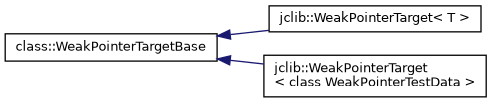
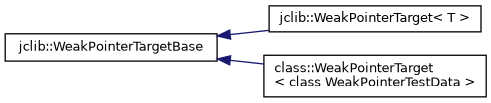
  digraph {
    rankdir=LR
    node [color=black fillcolor=white fontname=Helvetica fontsize=10 shape=record style=filled]
    edge [color=midnightblue dir=back fontname=Helvetica fontsize=10 labelfontname=Helvetica labelfontsize=10 style=solid]
-   n1 [height=0.2 label="class::WeakPointerTargetBase" width=0.4]
+   n1 [height=0.2 label="jclib::WeakPointerTargetBase" width=0.4]
    n2 [height=0.2 label="jclib::WeakPointerTarget\< T \>" width=0.4]
-   n3 [height=0.2 label="jclib::WeakPointerTarget\l\< class WeakPointerTestData \>" width=0.4]
+   n3 [height=0.2 label="class::WeakPointerTarget\l\< class WeakPointerTestData \>" width=0.4]
    n1 -> n2
    n1 -> n3
  }
